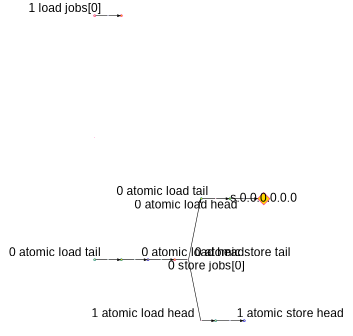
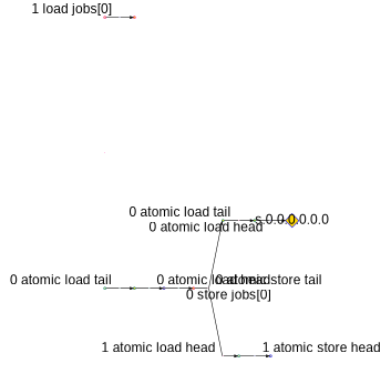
  strict digraph {
    fontname="Liberation Sans"
    forcelabels=True
    nodesep=3
    ordering=out
    rankdir=LR
    ranksep=0.3
    node [color=teal fillcolor=gold fixedsize=true fontname="Liberation Sans" fontsize=22 shape=point style=filled]
    edge [arrowsize=0.5 color=black fontname="Liberation Sans" fontsize=22 penwidth=1 weight=100]
    s [fillcolor=khaki height=.05 width=.05]
    "_instr_s.0" [height=.05 width=0 xlabel="  0 atomic load tail  "]
    "s.0" [height=.05 width=.05]
    "_instr_s.0.0" [height=.05 width=0 xlabel="  0 atomic load head  "]
    _instr_s [color=deeppink fillcolor=khaki height=.05 width=0]
    "s.0.0" [color=blue height=.05 width=.05]
    "_instr_s.0.0.0" [height=.05 width=0 xlabel="  0 store jobs[0]  "]
    "s.0.0.0" [color=deeppink height=.05 width=.05]
    "_instr_s.0.0.0.0" [color=deeppink height=.05 width=0 xlabel="  0 atomic store tail  "]
    "s.0.0.0.0" [height=.05 width=.05]
    "_instr_s.0.0.0.0.0.0.1" [color=deeppink fillcolor=khaki height=.05 width=0 xlabel="  1 atomic load head  "]
    "_instr_s.0.0.0.0.0" [color=deeppink fillcolor=khaki height=.05 width=0 xlabel="  0 atomic load tail  "]
    "s.0.0.0.0.0" [height=.05 width=.05]
    "_instr_s.0.0.0.0.0.0" [color=blue height=.05 width=0 xlabel="  0 atomic load head  "]
-   "s.0.0.0.0.0.0" [color=deeppink height=0.3 shape=diamond width=0.3]
+   "s.0.0.0.0.0.0" [color=blue height=0.3 shape=diamond width=0.3]
    "s.0.0.0.0.0.0.1" [fillcolor=khaki height=.05 width=.05]
    "_instr_s.0.0.0.0.0.0.1.1" [color=blue height=.05 width=0 xlabel="  1 atomic store head  "]
    "s.0.0.0.0.0.0.1.1" [color=blue fillcolor=khaki height=.05 width=.05]
    "s.0.0.0.0.0.0.1.1.1" [color=deeppink fillcolor=khaki height=.05 width=.05]
    "_instr_s.0.0.0.0.0.0.1.1.1.1" [color=blue fillcolor=khaki height=.05 width=0 xlabel="  1 load jobs[0]  "]
    "s.0.0.0.0.0.0.1.1.1.1" [color=deeppink height=.05 width=.05]
    s -> "_instr_s.0" [dir=none]
    "_instr_s.0" -> "s.0"
    "s.0" -> "_instr_s.0.0" [dir=none]
    "_instr_s.0.0" -> "s.0.0"
    "s.0.0" -> "_instr_s.0.0.0" [dir=none]
    "_instr_s.0.0.0" -> "s.0.0.0"
    "s.0.0.0" -> "_instr_s.0.0.0.0" [dir=none]
    "_instr_s.0.0.0.0" -> "s.0.0.0.0"
    "_instr_s.0.0.0.0" -> "_instr_s.0.0.0.0.0.0.1" [dir=none]
    "s.0.0.0.0" -> "_instr_s.0.0.0.0.0" [dir=none]
    "_instr_s.0.0.0.0.0.0.1" -> "s.0.0.0.0.0.0.1"
    "_instr_s.0.0.0.0.0" -> "s.0.0.0.0.0"
    "s.0.0.0.0.0" -> "_instr_s.0.0.0.0.0.0" [dir=none]
    "_instr_s.0.0.0.0.0.0" -> "s.0.0.0.0.0.0"
    "s.0.0.0.0.0.0.1" -> "_instr_s.0.0.0.0.0.0.1.1" [dir=none]
    "_instr_s.0.0.0.0.0.0.1.1" -> "s.0.0.0.0.0.0.1.1"
    "s.0.0.0.0.0.0.1.1.1" -> "_instr_s.0.0.0.0.0.0.1.1.1.1" [dir=none]
    "_instr_s.0.0.0.0.0.0.1.1.1.1" -> "s.0.0.0.0.0.0.1.1.1.1"
  }
